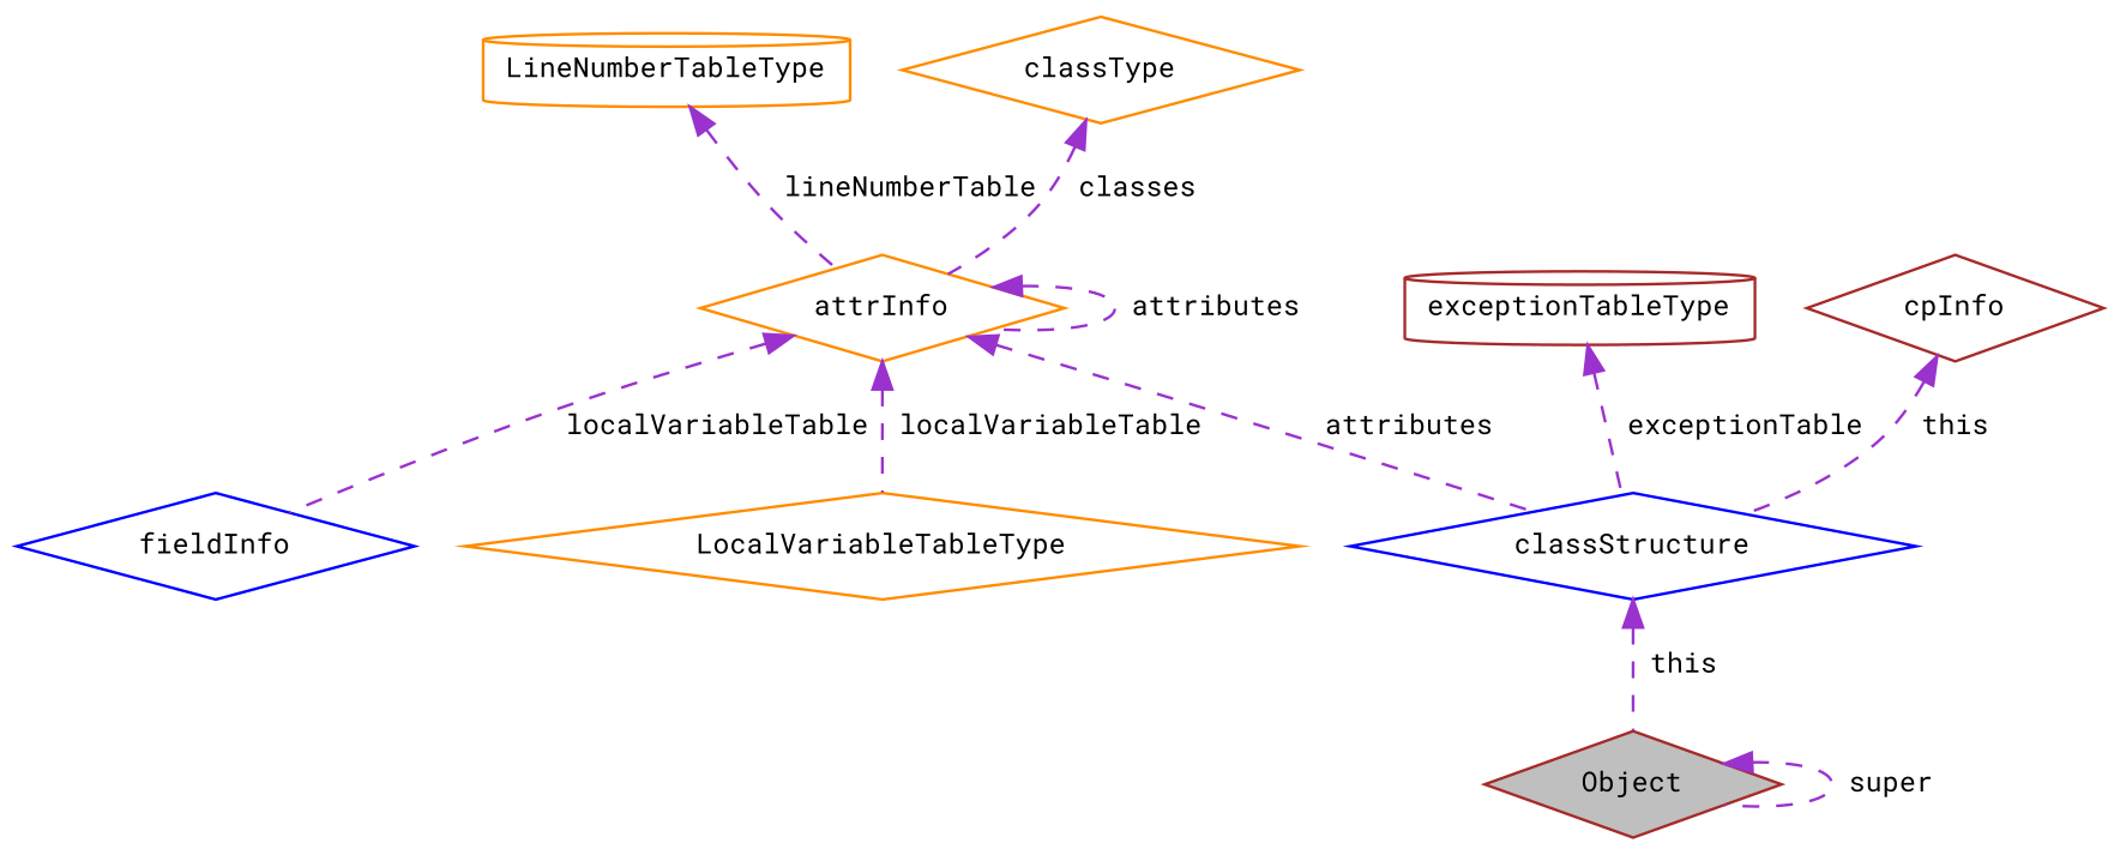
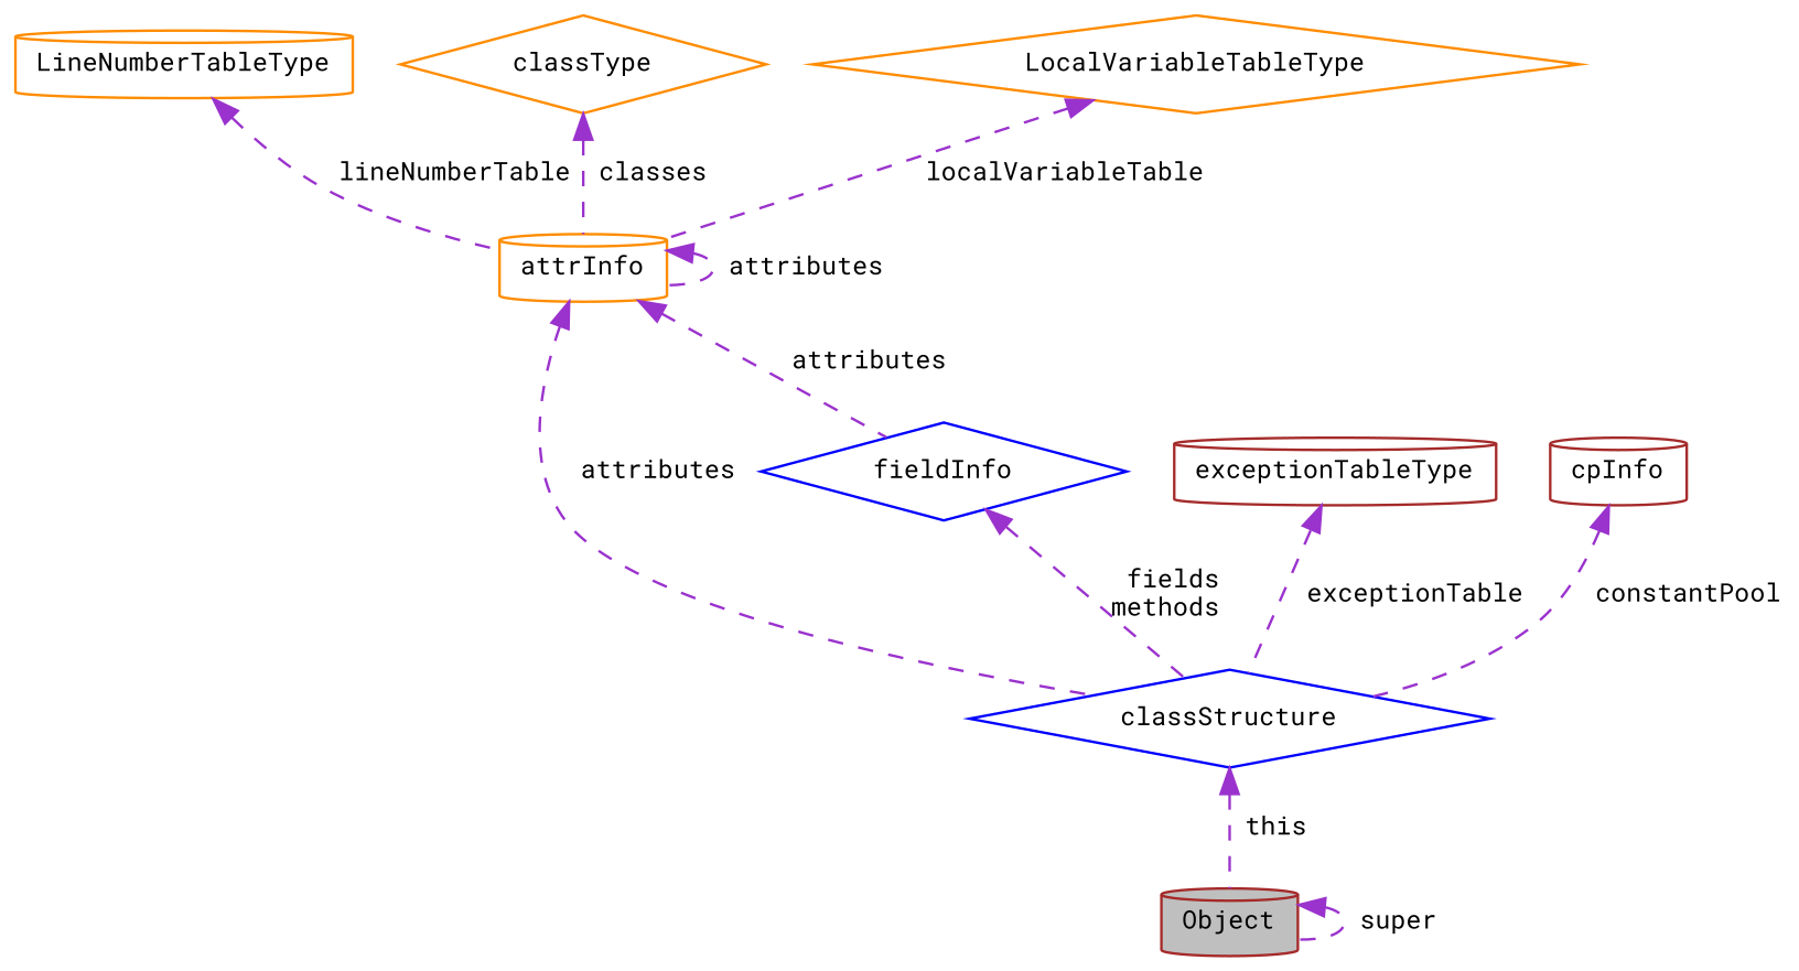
  digraph {
    fontname="Roboto Mono"
    node [color=darkorange fillcolor=white fontname="Roboto Mono" fontsize=10 shape=diamond style=filled]
    edge [color=darkorchid3 dir=back fontname="Roboto Mono" fontsize=10 labelfontname=Helvetica labelfontsize=10 style=dashed]
-   n1 [color=brown fillcolor=grey75 fontcolor=black height=0.2 label=Object width=0.4]
+   n1 [color=brown fillcolor=grey75 fontcolor=black height=0.2 label=Object shape=cylinder width=0.4]
    n2 [color=blue height=0.2 label=classStructure width=0.4]
-   n3 [height=0.2 label=attrInfo width=0.4]
+   n3 [height=0.2 label=attrInfo shape=cylinder width=0.4]
    n4 [color=blue height=0.2 label=fieldInfo width=0.4]
    n5 [height=0.2 label=LineNumberTableType shape=cylinder width=0.4]
    n6 [height=0.2 label=classType width=0.4]
    n7 [color=brown height=0.2 label=exceptionTableType shape=cylinder width=0.4]
    n8 [height=0.2 label=LocalVariableTableType width=0.4]
-   n9 [color=brown height=0.2 label=cpInfo width=0.4]
+   n9 [color=brown height=0.2 label=cpInfo shape=cylinder width=0.4]
    n1 -> n1 [label=" super"]
    n2 -> n1 [label=" this"]
    n3 -> n2 [label=" attributes"]
    n3 -> n3 [label=" attributes"]
-   n3 -> n4 [label=" localVariableTable"]
+   n3 -> n4 [label=" attributes"]
+   n4 -> n2 [label=" fields\nmethods"]
    n5 -> n3 [label=" lineNumberTable"]
    n6 -> n3 [label=" classes"]
    n7 -> n2 [label=" exceptionTable"]
-   n3 -> n8 [label=" localVariableTable"]
-   n9 -> n2 [label=" this"]
+   n8 -> n3 [label=" localVariableTable"]
+   n9 -> n2 [label=" constantPool"]
  }
